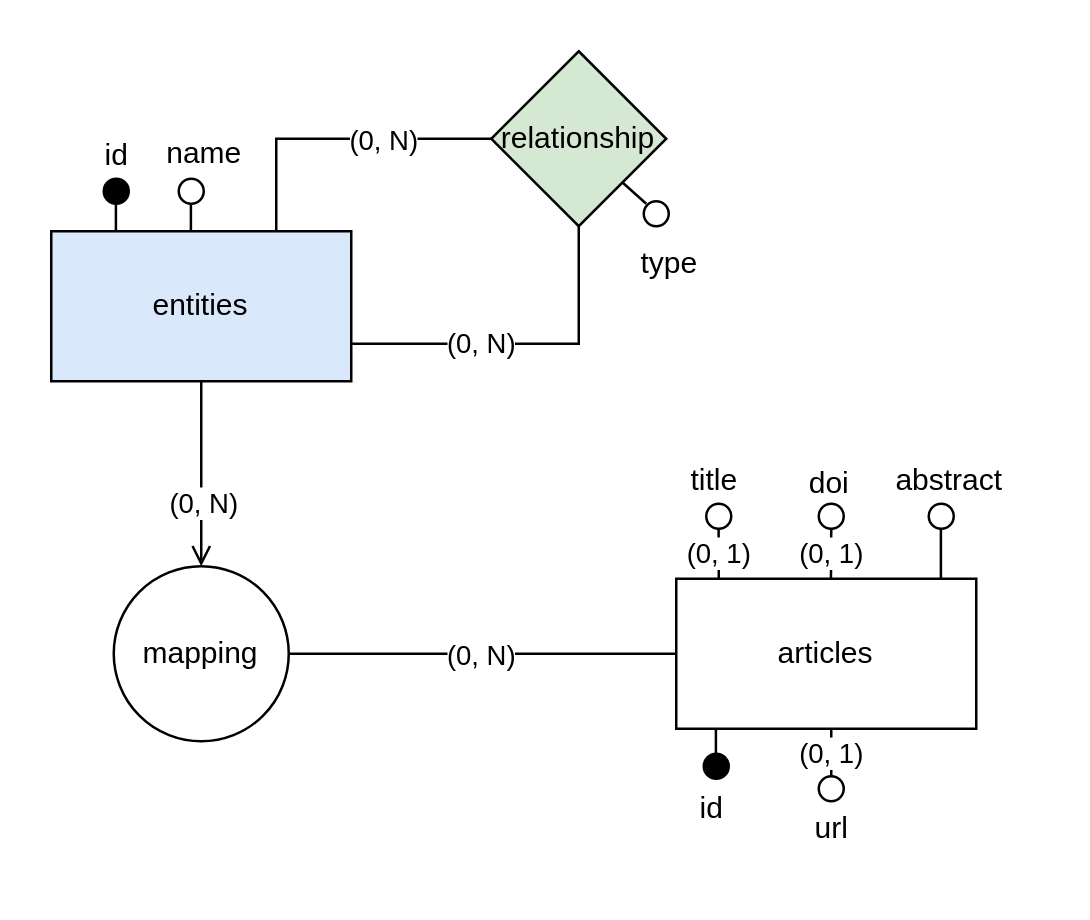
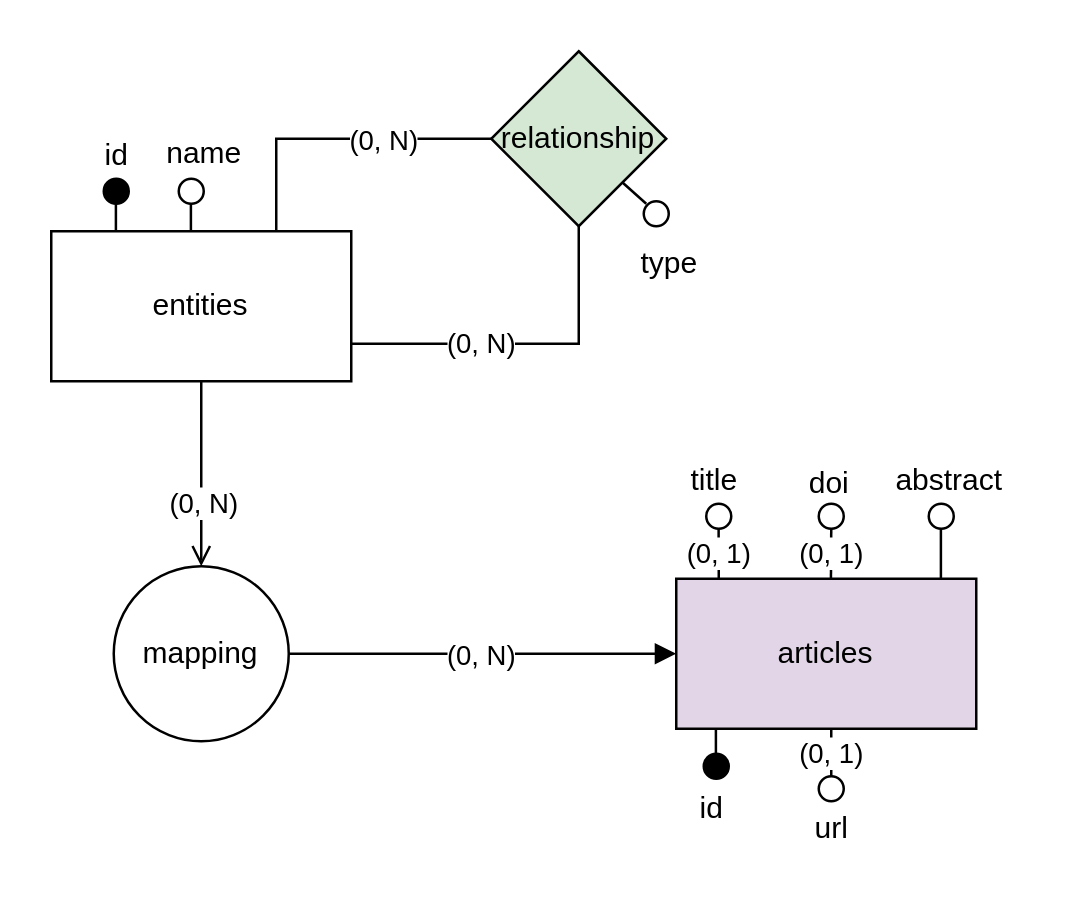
  <mxCell id="0" />
  <mxCell id="1" parent="0" />
  <mxCell id="2" style="edgeStyle=orthogonalEdgeStyle;rounded=0;orthogonalLoop=1;jettySize=auto;html=1;exitX=0.5;exitY=1;exitDx=0;exitDy=0;entryX=0.5;entryY=0;entryDx=0;entryDy=0;strokeColor=default;align=center;verticalAlign=middle;fontFamily=Helvetica;fontSize=11;fontColor=default;labelBackgroundColor=default;startFill=0;endArrow=open;" parent="1" source="6" target="9" edge="1"><mxGeometry relative="1" as="geometry" /></mxCell>
  <mxCell id="3" value="(0, N)" style="edgeLabel;html=1;align=center;verticalAlign=middle;resizable=0;points=[];" parent="2" vertex="1" connectable="0"><mxGeometry x="0.306" relative="1" as="geometry"><mxPoint as="offset" /></mxGeometry></mxCell>
  <mxCell id="4" style="edgeStyle=orthogonalEdgeStyle;rounded=0;orthogonalLoop=1;jettySize=auto;html=1;exitX=0.75;exitY=0;exitDx=0;exitDy=0;entryX=0;entryY=0.5;entryDx=0;entryDy=0;endArrow=none;startFill=0;" parent="1" source="6" target="35" edge="1"><mxGeometry relative="1" as="geometry" /></mxCell>
  <mxCell id="5" value="(0, N)" style="edgeLabel;html=1;align=center;verticalAlign=middle;resizable=0;points=[];" parent="4" vertex="1" connectable="0"><mxGeometry x="0.281" relative="1" as="geometry"><mxPoint as="offset" /></mxGeometry></mxCell>
- <mxCell id="6" value="entities" style="rounded=0;whiteSpace=wrap;html=1;fillColor=#dae8fc;" parent="1" vertex="1"><mxGeometry x="20" y="92" width="120" height="60" as="geometry" /></mxCell>
- <mxCell id="7" style="edgeStyle=orthogonalEdgeStyle;rounded=0;orthogonalLoop=1;jettySize=auto;html=1;exitX=1;exitY=0.5;exitDx=0;exitDy=0;entryX=0;entryY=0.5;entryDx=0;entryDy=0;strokeColor=default;align=center;verticalAlign=middle;fontFamily=Helvetica;fontSize=11;fontColor=default;labelBackgroundColor=default;startFill=0;endArrow=none;" parent="1" source="9" target="10" edge="1"><mxGeometry relative="1" as="geometry" /></mxCell>
+ <mxCell id="6" value="entities" style="rounded=0;whiteSpace=wrap;html=1;" parent="1" vertex="1"><mxGeometry x="20" y="92" width="120" height="60" as="geometry" /></mxCell>
+ <mxCell id="7" style="edgeStyle=orthogonalEdgeStyle;rounded=0;orthogonalLoop=1;jettySize=auto;html=1;exitX=1;exitY=0.5;exitDx=0;exitDy=0;entryX=0;entryY=0.5;entryDx=0;entryDy=0;strokeColor=default;align=center;verticalAlign=middle;fontFamily=Helvetica;fontSize=11;fontColor=default;labelBackgroundColor=default;startFill=0;endArrow=block;" parent="1" source="9" target="10" edge="1"><mxGeometry relative="1" as="geometry" /></mxCell>
  <mxCell id="8" value="(0, N)" style="edgeLabel;html=1;align=center;verticalAlign=middle;resizable=0;points=[];" parent="7" vertex="1" connectable="0"><mxGeometry x="-0.023" y="-1" relative="1" as="geometry"><mxPoint y="-1" as="offset" /></mxGeometry></mxCell>
  <mxCell id="9" value="mapping" style="ellipse;whiteSpace=wrap;html=1;" parent="1" vertex="1"><mxGeometry x="45" y="226" width="70" height="70" as="geometry" /></mxCell>
- <mxCell id="10" value="articles" style="rounded=0;whiteSpace=wrap;html=1;" parent="1" vertex="1"><mxGeometry x="270" y="231" width="120" height="60" as="geometry" /></mxCell>
+ <mxCell id="10" value="articles" style="rounded=0;whiteSpace=wrap;html=1;fillColor=#e1d5e7;" parent="1" vertex="1"><mxGeometry x="270" y="231" width="120" height="60" as="geometry" /></mxCell>
  <mxCell id="11" style="edgeStyle=orthogonalEdgeStyle;rounded=0;orthogonalLoop=1;jettySize=auto;html=1;exitX=0.25;exitY=0;exitDx=0;exitDy=0;strokeWidth=1;endArrow=none;startFill=0;curved=0;" parent="1" edge="1"><mxGeometry relative="1" as="geometry"><mxPoint x="75.86" y="81" as="targetPoint" /><mxPoint x="75.86" y="92" as="sourcePoint" /></mxGeometry></mxCell>
  <mxCell id="12" value="" style="ellipse;whiteSpace=wrap;html=1;aspect=fixed;" parent="1" vertex="1"><mxGeometry x="71" y="71" width="10" height="10" as="geometry" /></mxCell>
  <mxCell id="13" style="edgeStyle=orthogonalEdgeStyle;rounded=0;orthogonalLoop=1;jettySize=auto;html=1;exitX=0.25;exitY=0;exitDx=0;exitDy=0;strokeWidth=1;endArrow=none;startFill=0;curved=0;" parent="1" edge="1"><mxGeometry relative="1" as="geometry"><mxPoint x="45.86" y="81" as="targetPoint" /><mxPoint x="45.86" y="92" as="sourcePoint" /></mxGeometry></mxCell>
  <mxCell id="14" value="" style="ellipse;whiteSpace=wrap;html=1;aspect=fixed;fillColor=#000000;" parent="1" vertex="1"><mxGeometry x="41" y="71" width="10" height="10" as="geometry" /></mxCell>
  <mxCell id="15" style="edgeStyle=orthogonalEdgeStyle;rounded=0;orthogonalLoop=1;jettySize=auto;html=1;exitX=0.25;exitY=0;exitDx=0;exitDy=0;strokeWidth=1;endArrow=none;startFill=0;curved=0;" parent="1" edge="1"><mxGeometry relative="1" as="geometry"><mxPoint x="332" y="211" as="targetPoint" /><mxPoint x="331.88" y="231" as="sourcePoint" /></mxGeometry></mxCell>
  <mxCell id="16" value="" style="ellipse;whiteSpace=wrap;html=1;aspect=fixed;" parent="1" vertex="1"><mxGeometry x="327" y="201" width="10" height="10" as="geometry" /></mxCell>
  <mxCell id="17" style="edgeStyle=orthogonalEdgeStyle;rounded=0;orthogonalLoop=1;jettySize=auto;html=1;strokeWidth=1;endArrow=none;startFill=0;curved=0;" parent="1" edge="1"><mxGeometry relative="1" as="geometry"><mxPoint x="286.95" y="211" as="targetPoint" /><mxPoint x="287" y="231" as="sourcePoint" /></mxGeometry></mxCell>
  <mxCell id="18" value="" style="ellipse;whiteSpace=wrap;html=1;aspect=fixed;" parent="1" vertex="1"><mxGeometry x="282" y="201" width="10" height="10" as="geometry" /></mxCell>
  <mxCell id="19" style="edgeStyle=orthogonalEdgeStyle;rounded=0;orthogonalLoop=1;jettySize=auto;html=1;exitX=0.25;exitY=0;exitDx=0;exitDy=0;strokeWidth=1;endArrow=none;startFill=0;curved=0;" parent="1" edge="1"><mxGeometry relative="1" as="geometry"><mxPoint x="375.86" y="211" as="targetPoint" /><mxPoint x="375.86" y="231" as="sourcePoint" /></mxGeometry></mxCell>
  <mxCell id="20" value="" style="ellipse;whiteSpace=wrap;html=1;aspect=fixed;" parent="1" vertex="1"><mxGeometry x="371" y="201" width="10" height="10" as="geometry" /></mxCell>
  <mxCell id="21" style="edgeStyle=orthogonalEdgeStyle;rounded=0;orthogonalLoop=1;jettySize=auto;html=1;exitX=0.25;exitY=0;exitDx=0;exitDy=0;strokeWidth=1;endArrow=none;startFill=0;curved=0;" parent="1" edge="1"><mxGeometry relative="1" as="geometry"><mxPoint x="285.86" y="291" as="targetPoint" /><mxPoint x="285.86" y="302" as="sourcePoint" /></mxGeometry></mxCell>
  <mxCell id="22" value="" style="ellipse;whiteSpace=wrap;html=1;aspect=fixed;fillColor=#000000;" parent="1" vertex="1"><mxGeometry x="281" y="301" width="10" height="10" as="geometry" /></mxCell>
  <mxCell id="23" value="title" style="text;html=1;align=center;verticalAlign=middle;resizable=0;points=[];autosize=1;strokeColor=none;fillColor=none;" parent="1" vertex="1"><mxGeometry x="265" y="177" width="40" height="30" as="geometry" /></mxCell>
  <mxCell id="24" value="abstract" style="text;html=1;align=center;verticalAlign=middle;resizable=0;points=[];autosize=1;strokeColor=none;fillColor=none;" parent="1" vertex="1"><mxGeometry x="344" y="177" width="70" height="30" as="geometry" /></mxCell>
  <mxCell id="25" value="doi" style="text;html=1;align=center;verticalAlign=middle;resizable=0;points=[];autosize=1;strokeColor=none;fillColor=none;" parent="1" vertex="1"><mxGeometry x="311" y="178" width="40" height="30" as="geometry" /></mxCell>
  <mxCell id="26" style="edgeStyle=orthogonalEdgeStyle;rounded=0;orthogonalLoop=1;jettySize=auto;html=1;exitX=0.463;exitY=0.2;exitDx=0;exitDy=0;strokeWidth=1;endArrow=none;startFill=0;curved=0;exitPerimeter=0;" parent="1" edge="1"><mxGeometry relative="1" as="geometry"><mxPoint x="332" y="291" as="targetPoint" /><mxPoint x="334" y="311" as="sourcePoint" /></mxGeometry></mxCell>
  <mxCell id="27" value="" style="ellipse;whiteSpace=wrap;html=1;aspect=fixed;" parent="1" vertex="1"><mxGeometry x="327" y="310" width="10" height="10" as="geometry" /></mxCell>
  <mxCell id="28" value="url" style="text;html=1;align=center;verticalAlign=middle;resizable=0;points=[];autosize=1;strokeColor=none;fillColor=none;" parent="1" vertex="1"><mxGeometry x="312" y="316" width="40" height="30" as="geometry" /></mxCell>
  <mxCell id="29" value="id" style="text;html=1;align=center;verticalAlign=middle;resizable=0;points=[];autosize=1;strokeColor=none;fillColor=none;" parent="1" vertex="1"><mxGeometry x="269" y="308" width="30" height="30" as="geometry" /></mxCell>
  <mxCell id="30" value="id" style="text;html=1;align=center;verticalAlign=middle;resizable=0;points=[];autosize=1;strokeColor=none;fillColor=none;" parent="1" vertex="1"><mxGeometry x="31" y="47" width="30" height="30" as="geometry" /></mxCell>
  <mxCell id="31" value="name" style="text;html=1;align=center;verticalAlign=middle;resizable=0;points=[];autosize=1;strokeColor=none;fillColor=none;" parent="1" vertex="1"><mxGeometry x="56" y="46" width="50" height="30" as="geometry" /></mxCell>
  <mxCell id="32" style="edgeStyle=orthogonalEdgeStyle;rounded=0;orthogonalLoop=1;jettySize=auto;html=1;exitX=0.5;exitY=1;exitDx=0;exitDy=0;entryX=1;entryY=0.75;entryDx=0;entryDy=0;endArrow=none;startFill=0;" parent="1" source="35" target="6" edge="1"><mxGeometry relative="1" as="geometry" /></mxCell>
  <mxCell id="33" value="(0, N)" style="edgeLabel;html=1;align=center;verticalAlign=middle;resizable=0;points=[];" parent="32" vertex="1" connectable="0"><mxGeometry x="0.263" y="-1" relative="1" as="geometry"><mxPoint as="offset" /></mxGeometry></mxCell>
  <mxCell id="34" style="rounded=0;orthogonalLoop=1;jettySize=auto;html=1;exitX=1;exitY=1;exitDx=0;exitDy=0;strokeColor=default;elbow=vertical;endArrow=none;startFill=0;startSize=6;jumpSize=6;entryX=1;entryY=1;entryDx=0;entryDy=0;sourcePerimeterSpacing=0;" parent="1" target="35" edge="1"><mxGeometry relative="1" as="geometry"><mxPoint x="258" y="81" as="sourcePoint" /></mxGeometry></mxCell>
  <mxCell id="35" value="relationship" style="rhombus;whiteSpace=wrap;html=1;fillColor=#d5e8d4;" parent="1" vertex="1"><mxGeometry x="196" y="20" width="70" height="70" as="geometry" /></mxCell>
  <mxCell id="36" value="" style="ellipse;whiteSpace=wrap;html=1;aspect=fixed;" parent="1" vertex="1"><mxGeometry x="257" y="80" width="10" height="10" as="geometry" /></mxCell>
  <mxCell id="37" value="type" style="text;html=1;align=center;verticalAlign=middle;resizable=0;points=[];autosize=1;strokeColor=none;fillColor=none;" parent="1" vertex="1"><mxGeometry x="242" y="90" width="50" height="30" as="geometry" /></mxCell>
  <mxCell id="38" value="(0, 1)" style="edgeLabel;html=1;align=center;verticalAlign=middle;resizable=0;points=[];" vertex="1" connectable="0" parent="1"><mxGeometry x="286" y="220" as="geometry" /></mxCell>
  <mxCell id="39" value="(0, 1)" style="edgeLabel;html=1;align=center;verticalAlign=middle;resizable=0;points=[];" vertex="1" connectable="0" parent="1"><mxGeometry x="331" y="300" as="geometry" /></mxCell>
  <mxCell id="40" value="(0, 1)" style="edgeLabel;html=1;align=center;verticalAlign=middle;resizable=0;points=[];" vertex="1" connectable="0" parent="1"><mxGeometry x="331" y="220" as="geometry" /></mxCell>
